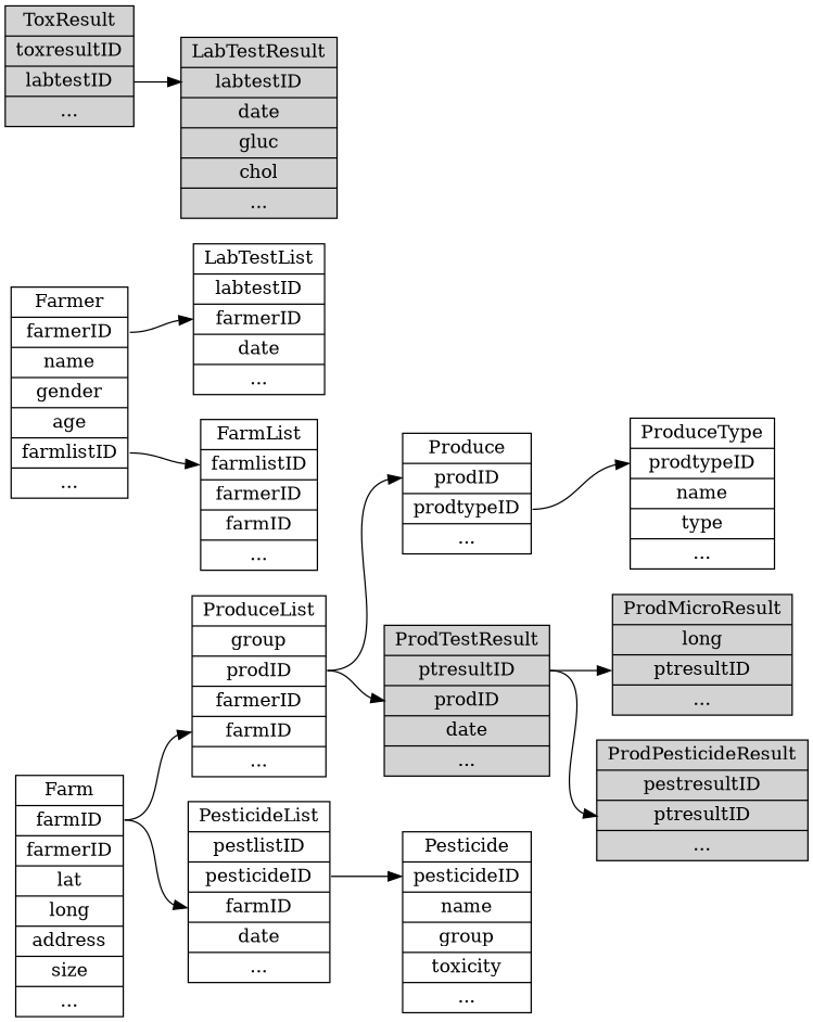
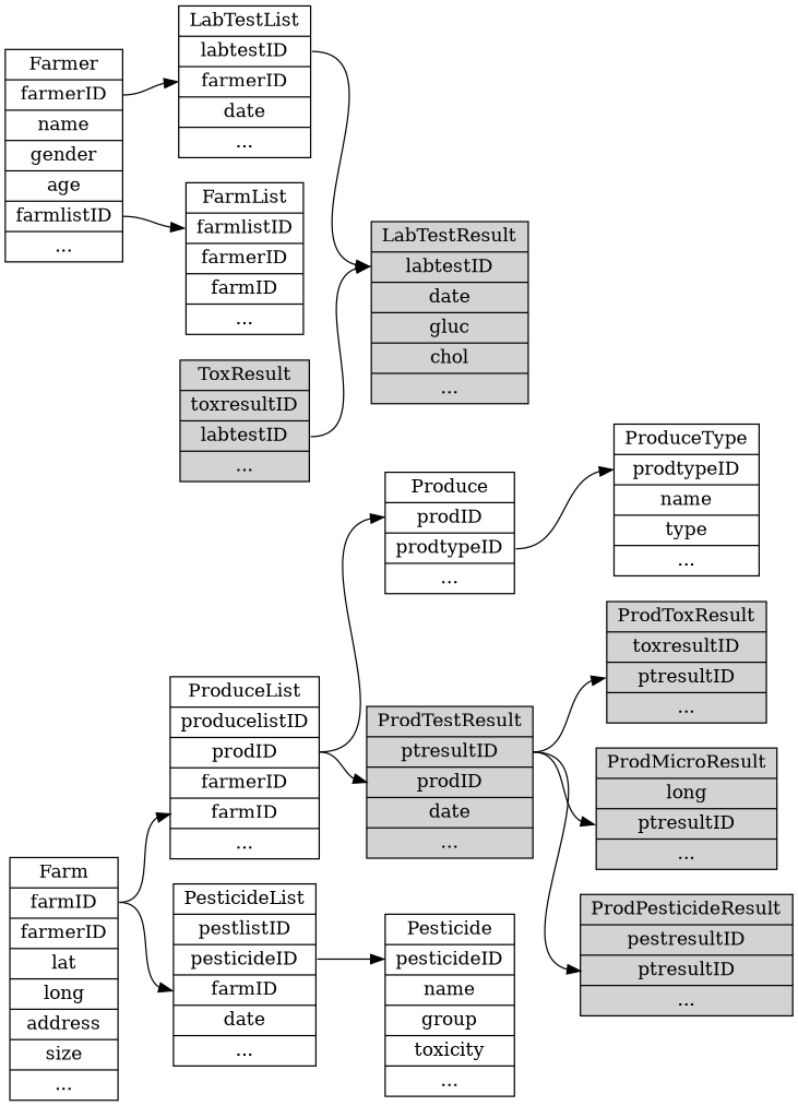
  digraph {
    rankdir=LR
    node [shape=record]
    edge [headport=f1 tailport=f0]
    n1 [label="Farm|<f0> farmID|<f1> farmerID|lat|long|address|size|..."]
-   n2 [label="ProduceList|<f0> group|<f3>prodID|<f1>farmerID|<f2>farmID|..."]
+   n2 [label="ProduceList|<f0> producelistID|<f3>prodID|<f1>farmerID|<f2>farmID|..."]
    n3 [label="PesticideList|<f0> pestlistID|<f1> pesticideID|<f2>farmID|date|..."]
    n4 [label="Produce|<f0>prodID|<f1>prodtypeID|..."]
    n5 [fillcolor=lightgrey label="ProdTestResult|<f0> ptresultID|<f1> prodID|date|..." style=filled]
    n6 [label="Pesticide|<f0> pesticideID|name|group|toxicity|..."]
    n7 [label="FarmList|<f0> farmlistID|<f1> farmerID|<f2>farmID|..."]
    n8 [label="Farmer|<f0> farmerID|name|gender|age|<f1> farmlistID|..."]
    n9 [label="LabTestList|<f0>labtestID|<f1>farmerID|date|..."]
    n10 [fillcolor=lightgrey label="LabTestResult|<f1> labtestID|date|gluc|chol|..." style=filled]
    n11 [label="ProduceType|<f0>prodtypeID|name|type|..."]
+   n12 [fillcolor=lightgrey label="ProdToxResult|<f0>toxresultID|<f1>ptresultID|..." style=filled]
    n13 [fillcolor=lightgrey label="ProdMicroResult|<f0>long|<f1>ptresultID|..." style=filled]
    n14 [fillcolor=lightgrey label="ProdPesticideResult|<f0>pestresultID|<f1>ptresultID|..." style=filled]
    n15 [fillcolor=lightgrey label="ToxResult|<f0>toxresultID|<f1>labtestID|..." style=filled]
    n1 -> n2 [headport=f2]
    n1 -> n3 [headport=f2]
    n2 -> n4 [headport=f0 tailport=f3]
    n2 -> n5 [tailport=f3]
    n3 -> n6 [headport=f0 tailport=f1]
    n4 -> n11 [headport=f0 tailport=f1]
+   n5 -> n12
    n5 -> n13
    n5 -> n14
    n8 -> n7 [headport=f0 tailport=f1]
    n8 -> n9
+   n9 -> n10
    n15 -> n10 [tailport=f1]
  }
